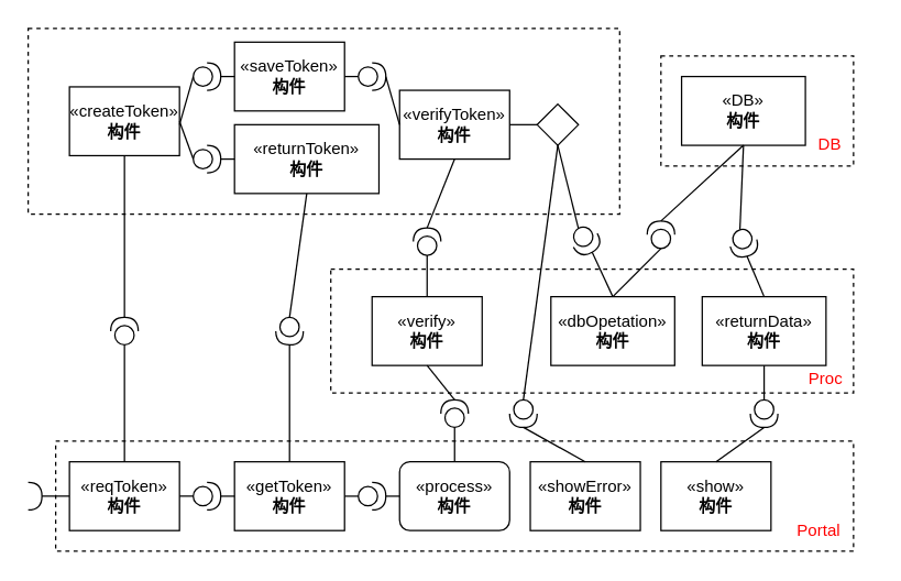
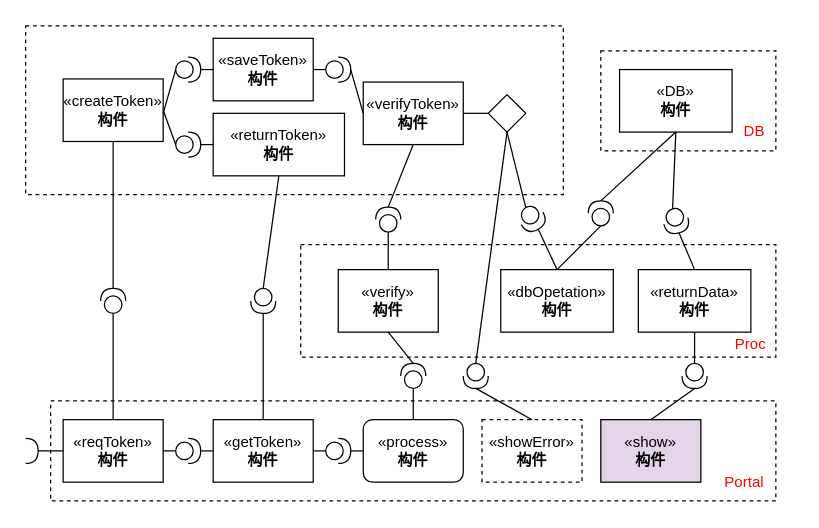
  <mxCell id="0" />
  <mxCell id="1" parent="0" />
  <mxCell id="2" value="" style="rounded=0;whiteSpace=wrap;html=1;dashed=1;" parent="1" vertex="1"><mxGeometry x="20" y="20" width="430" height="135" as="geometry" /></mxCell>
  <mxCell id="3" value="" style="rounded=0;whiteSpace=wrap;html=1;dashed=1;" parent="1" vertex="1"><mxGeometry x="480" y="40" width="140" height="80" as="geometry" /></mxCell>
  <mxCell id="4" value="" style="rounded=0;whiteSpace=wrap;html=1;dashed=1;" parent="1" vertex="1"><mxGeometry x="240" y="195" width="380" height="90" as="geometry" /></mxCell>
  <mxCell id="5" value="" style="rounded=0;whiteSpace=wrap;html=1;dashed=1;" parent="1" vertex="1"><mxGeometry x="40" y="320" width="580" height="80" as="geometry" /></mxCell>
  <mxCell id="6" value="" style="edgeStyle=orthogonalEdgeStyle;rounded=0;orthogonalLoop=1;jettySize=auto;html=1;endArrow=none;endFill=0;entryX=0;entryY=0.5;entryDx=0;entryDy=0;entryPerimeter=0;" parent="1" source="8" target="13" edge="1"><mxGeometry relative="1" as="geometry"><mxPoint x="150" y="360" as="targetPoint" /></mxGeometry></mxCell>
  <mxCell id="7" style="edgeStyle=orthogonalEdgeStyle;rounded=0;orthogonalLoop=1;jettySize=auto;html=1;entryX=1;entryY=0.5;entryDx=0;entryDy=0;entryPerimeter=0;endArrow=none;endFill=0;" parent="1" source="8" target="10" edge="1"><mxGeometry relative="1" as="geometry" /></mxCell>
  <mxCell id="8" value="«reqToken»&lt;br&gt;&lt;b&gt;构件&lt;/b&gt;" style="html=1;dropTarget=0;whiteSpace=wrap;" parent="1" vertex="1"><mxGeometry x="50" y="335" width="80" height="50" as="geometry" /></mxCell>
  <mxCell id="9" value="«process»&lt;br&gt;&lt;b&gt;构件&lt;/b&gt;" style="html=1;dropTarget=0;whiteSpace=wrap;rounded=1;" parent="1" vertex="1"><mxGeometry x="290" y="335" width="80" height="50" as="geometry" /></mxCell>
  <mxCell id="10" value="" style="shape=requiredInterface;html=1;verticalLabelPosition=bottom;sketch=0;" parent="1" vertex="1"><mxGeometry x="20" y="350" width="10" height="20" as="geometry" /></mxCell>
  <mxCell id="11" value="" style="rounded=0;orthogonalLoop=1;jettySize=auto;html=1;endArrow=none;endFill=0;entryX=0.5;entryY=0;entryDx=0;entryDy=0;exitX=0;exitY=0.5;exitDx=0;exitDy=0;exitPerimeter=0;" parent="1" source="14" target="8" edge="1"><mxGeometry relative="1" as="geometry"><mxPoint x="80" y="270" as="sourcePoint" /><mxPoint x="60" y="320" as="targetPoint" /></mxGeometry></mxCell>
  <mxCell id="12" value="«createToken»&lt;br&gt;&lt;b&gt;构件&lt;/b&gt;" style="html=1;dropTarget=0;whiteSpace=wrap;" parent="1" vertex="1"><mxGeometry x="50" y="62.5" width="80" height="50" as="geometry" /></mxCell>
  <mxCell id="13" value="" style="shape=providedRequiredInterface;html=1;verticalLabelPosition=bottom;sketch=0;" parent="1" vertex="1"><mxGeometry x="140" y="350" width="20" height="20" as="geometry" /></mxCell>
  <mxCell id="14" value="" style="shape=providedRequiredInterface;html=1;verticalLabelPosition=bottom;sketch=0;rotation=-90;" parent="1" vertex="1"><mxGeometry x="80" y="230" width="20" height="20" as="geometry" /></mxCell>
  <mxCell id="15" value="" style="shape=providedRequiredInterface;html=1;verticalLabelPosition=bottom;sketch=0;rotation=90;" parent="1" vertex="1"><mxGeometry x="200" y="230" width="20" height="20" as="geometry" /></mxCell>
  <mxCell id="16" value="" style="shape=providedRequiredInterface;html=1;verticalLabelPosition=bottom;sketch=0;rotation=0;" parent="1" vertex="1"><mxGeometry x="140" y="105" width="20" height="20" as="geometry" /></mxCell>
  <mxCell id="17" value="" style="rounded=0;orthogonalLoop=1;jettySize=auto;html=1;endArrow=none;endFill=0;exitX=1;exitY=0.5;exitDx=0;exitDy=0;entryX=0;entryY=0.5;entryDx=0;entryDy=0;entryPerimeter=0;" parent="1" source="12" target="16" edge="1"><mxGeometry relative="1" as="geometry"><mxPoint x="130" y="145" as="sourcePoint" /><mxPoint x="130" y="195" as="targetPoint" /></mxGeometry></mxCell>
  <mxCell id="18" value="«verify»&lt;br&gt;&lt;b&gt;构件&lt;/b&gt;" style="html=1;dropTarget=0;whiteSpace=wrap;" parent="1" vertex="1"><mxGeometry x="270" y="215" width="80" height="50" as="geometry" /></mxCell>
  <mxCell id="19" value="«verifyToken»&lt;br&gt;&lt;b&gt;构件&lt;/b&gt;" style="html=1;dropTarget=0;whiteSpace=wrap;" parent="1" vertex="1"><mxGeometry x="290" y="65" width="80" height="50" as="geometry" /></mxCell>
  <mxCell id="20" value="«dbOpetation»&lt;br&gt;&lt;b&gt;构件&lt;/b&gt;" style="html=1;dropTarget=0;whiteSpace=wrap;" parent="1" vertex="1"><mxGeometry x="400" y="215" width="90" height="50" as="geometry" /></mxCell>
  <mxCell id="21" value="" style="rounded=0;orthogonalLoop=1;jettySize=auto;html=1;endArrow=none;endFill=0;entryX=1;entryY=0.5;entryDx=0;entryDy=0;exitX=0.5;exitY=1;exitDx=0;exitDy=0;entryPerimeter=0;" parent="1" source="12" target="14" edge="1"><mxGeometry relative="1" as="geometry"><mxPoint x="70" y="205" as="sourcePoint" /><mxPoint x="90" y="250" as="targetPoint" /></mxGeometry></mxCell>
  <mxCell id="22" value="" style="rounded=0;orthogonalLoop=1;jettySize=auto;html=1;endArrow=none;endFill=0;entryX=0;entryY=0.5;entryDx=0;entryDy=0;exitX=0.5;exitY=1;exitDx=0;exitDy=0;entryPerimeter=0;" parent="1" source="42" target="15" edge="1"><mxGeometry relative="1" as="geometry"><mxPoint x="100" y="215" as="sourcePoint" /><mxPoint x="80" y="280" as="targetPoint" /></mxGeometry></mxCell>
  <mxCell id="23" value="" style="rounded=0;orthogonalLoop=1;jettySize=auto;html=1;endArrow=none;endFill=0;exitX=0;exitY=0.5;exitDx=0;exitDy=0;entryX=0.5;entryY=0;entryDx=0;entryDy=0;exitPerimeter=0;" parent="1" source="53" target="18" edge="1"><mxGeometry relative="1" as="geometry"><mxPoint x="300" y="190" as="sourcePoint" /><mxPoint x="280" y="210" as="targetPoint" /></mxGeometry></mxCell>
  <mxCell id="24" value="" style="shape=providedRequiredInterface;html=1;verticalLabelPosition=bottom;sketch=0;rotation=-90;" parent="1" vertex="1"><mxGeometry x="320" y="290" width="20" height="20" as="geometry" /></mxCell>
  <mxCell id="25" value="" style="rounded=0;orthogonalLoop=1;jettySize=auto;html=1;endArrow=none;endFill=0;exitX=0;exitY=0.5;exitDx=0;exitDy=0;entryX=0.5;entryY=0;entryDx=0;entryDy=0;exitPerimeter=0;" parent="1" source="24" target="9" edge="1"><mxGeometry relative="1" as="geometry"><mxPoint x="240" y="280" as="sourcePoint" /><mxPoint x="240" y="300" as="targetPoint" /></mxGeometry></mxCell>
  <mxCell id="26" value="«DB»&lt;br&gt;&lt;b&gt;构件&lt;/b&gt;" style="html=1;dropTarget=0;whiteSpace=wrap;" parent="1" vertex="1"><mxGeometry x="495" y="55" width="90" height="50" as="geometry" /></mxCell>
  <mxCell id="27" value="" style="shape=providedRequiredInterface;html=1;verticalLabelPosition=bottom;sketch=0;rotation=75;" parent="1" vertex="1"><mxGeometry x="530" y="166" width="20" height="20" as="geometry" /></mxCell>
  <mxCell id="28" value="" style="shape=providedRequiredInterface;html=1;verticalLabelPosition=bottom;sketch=0;rotation=-90;" parent="1" vertex="1"><mxGeometry x="470" y="160" width="20" height="20" as="geometry" /></mxCell>
  <mxCell id="29" value="" style="shape=providedRequiredInterface;html=1;verticalLabelPosition=bottom;sketch=0;rotation=90;" parent="1" vertex="1"><mxGeometry x="370" y="290" width="20" height="20" as="geometry" /></mxCell>
  <mxCell id="30" value="" style="rounded=0;orthogonalLoop=1;jettySize=auto;html=1;endArrow=none;endFill=0;exitX=1;exitY=0.5;exitDx=0;exitDy=0;exitPerimeter=0;entryX=0.5;entryY=0;entryDx=0;entryDy=0;" parent="1" source="54" target="20" edge="1"><mxGeometry relative="1" as="geometry"><mxPoint x="415" y="188.66" as="sourcePoint" /><mxPoint x="585" y="300" as="targetPoint" /></mxGeometry></mxCell>
  <mxCell id="31" value="&lt;font color=&quot;#ff0000&quot;&gt;DB&lt;/font&gt;" style="text;strokeColor=none;align=center;fillColor=none;html=1;verticalAlign=middle;whiteSpace=wrap;rounded=0;" parent="1" vertex="1"><mxGeometry x="573" y="90" width="60" height="30" as="geometry" /></mxCell>
  <mxCell id="32" value="&lt;font color=&quot;#ff0000&quot;&gt;Proc&lt;/font&gt;" style="text;strokeColor=none;align=center;fillColor=none;html=1;verticalAlign=middle;whiteSpace=wrap;rounded=0;" parent="1" vertex="1"><mxGeometry x="570" y="260" width="60" height="30" as="geometry" /></mxCell>
  <mxCell id="33" value="&lt;font color=&quot;#ff0000&quot;&gt;Portal&lt;/font&gt;" style="text;strokeColor=none;align=center;fillColor=none;html=1;verticalAlign=middle;whiteSpace=wrap;rounded=0;" parent="1" vertex="1"><mxGeometry x="565" y="370" width="60" height="30" as="geometry" /></mxCell>
  <mxCell id="34" value="«getToken»&lt;br&gt;&lt;b&gt;构件&lt;/b&gt;" style="html=1;dropTarget=0;whiteSpace=wrap;" parent="1" vertex="1"><mxGeometry x="170" y="335" width="80" height="50" as="geometry" /></mxCell>
  <mxCell id="35" value="" style="rounded=0;orthogonalLoop=1;jettySize=auto;html=1;endArrow=none;endFill=0;exitX=1;exitY=0.5;exitDx=0;exitDy=0;entryX=0;entryY=0.5;entryDx=0;entryDy=0;exitPerimeter=0;" parent="1" source="13" target="34" edge="1"><mxGeometry relative="1" as="geometry"><mxPoint x="312" y="316" as="sourcePoint" /><mxPoint x="385" y="345" as="targetPoint" /></mxGeometry></mxCell>
  <mxCell id="36" value="" style="rounded=0;orthogonalLoop=1;jettySize=auto;html=1;endArrow=none;endFill=0;exitX=1;exitY=0.5;exitDx=0;exitDy=0;entryX=0.5;entryY=0;entryDx=0;entryDy=0;exitPerimeter=0;" parent="1" source="15" target="34" edge="1"><mxGeometry relative="1" as="geometry"><mxPoint x="240" y="275" as="sourcePoint" /><mxPoint x="296" y="304" as="targetPoint" /></mxGeometry></mxCell>
  <mxCell id="37" value="" style="shape=providedRequiredInterface;html=1;verticalLabelPosition=bottom;sketch=0;" parent="1" vertex="1"><mxGeometry x="260" y="350" width="20" height="20" as="geometry" /></mxCell>
  <mxCell id="38" value="" style="rounded=0;orthogonalLoop=1;jettySize=auto;html=1;endArrow=none;endFill=0;exitX=1;exitY=0.5;exitDx=0;exitDy=0;entryX=0;entryY=0.5;entryDx=0;entryDy=0;entryPerimeter=0;" parent="1" source="34" target="37" edge="1"><mxGeometry relative="1" as="geometry"><mxPoint x="146" y="288" as="sourcePoint" /><mxPoint x="220" y="345" as="targetPoint" /></mxGeometry></mxCell>
  <mxCell id="39" value="" style="rounded=0;orthogonalLoop=1;jettySize=auto;html=1;endArrow=none;endFill=0;exitX=1;exitY=0.5;exitDx=0;exitDy=0;entryX=0;entryY=0.5;entryDx=0;entryDy=0;exitPerimeter=0;" parent="1" source="37" target="9" edge="1"><mxGeometry relative="1" as="geometry"><mxPoint x="156" y="298" as="sourcePoint" /><mxPoint x="230" y="355" as="targetPoint" /></mxGeometry></mxCell>
- <mxCell id="40" value="«showError»&lt;br&gt;&lt;b&gt;构件&lt;/b&gt;" style="html=1;dropTarget=0;whiteSpace=wrap;" parent="1" vertex="1"><mxGeometry x="385" y="335" width="80" height="50" as="geometry" /></mxCell>
+ <mxCell id="40" value="«showError»&lt;br&gt;&lt;b&gt;构件&lt;/b&gt;" style="html=1;dropTarget=0;whiteSpace=wrap;dashed=1;" parent="1" vertex="1"><mxGeometry x="385" y="335" width="80" height="50" as="geometry" /></mxCell>
  <mxCell id="41" value="" style="rounded=0;orthogonalLoop=1;jettySize=auto;html=1;endArrow=none;endFill=0;exitX=1;exitY=0.5;exitDx=0;exitDy=0;exitPerimeter=0;entryX=0.5;entryY=0;entryDx=0;entryDy=0;" parent="1" source="29" target="40" edge="1"><mxGeometry relative="1" as="geometry"><mxPoint x="385" y="275" as="sourcePoint" /><mxPoint x="385" y="300" as="targetPoint" /></mxGeometry></mxCell>
  <mxCell id="42" value="«returnToken»&lt;br&gt;&lt;b&gt;构件&lt;/b&gt;" style="html=1;dropTarget=0;whiteSpace=wrap;" parent="1" vertex="1"><mxGeometry x="170" y="90" width="105" height="50" as="geometry" /></mxCell>
  <mxCell id="43" value="" style="rounded=0;orthogonalLoop=1;jettySize=auto;html=1;endArrow=none;endFill=0;entryX=0;entryY=0.5;entryDx=0;entryDy=0;exitX=1;exitY=0.5;exitDx=0;exitDy=0;exitPerimeter=0;" parent="1" source="16" target="42" edge="1"><mxGeometry relative="1" as="geometry"><mxPoint x="220" y="150" as="sourcePoint" /><mxPoint x="220" y="240" as="targetPoint" /></mxGeometry></mxCell>
  <mxCell id="44" value="" style="rounded=0;orthogonalLoop=1;jettySize=auto;html=1;endArrow=none;endFill=0;exitX=1;exitY=0.5;exitDx=0;exitDy=0;entryX=0;entryY=0.5;entryDx=0;entryDy=0;exitPerimeter=0;" parent="1" source="49" target="19" edge="1"><mxGeometry relative="1" as="geometry"><mxPoint x="280" y="115" as="sourcePoint" /><mxPoint x="290" y="115" as="targetPoint" /></mxGeometry></mxCell>
  <mxCell id="45" value="«saveToken»&lt;br&gt;&lt;b&gt;构件&lt;/b&gt;" style="html=1;dropTarget=0;whiteSpace=wrap;" parent="1" vertex="1"><mxGeometry x="170" y="30" width="80" height="50" as="geometry" /></mxCell>
  <mxCell id="46" value="" style="shape=providedRequiredInterface;html=1;verticalLabelPosition=bottom;sketch=0;rotation=0;" parent="1" vertex="1"><mxGeometry x="140" y="45" width="20" height="20" as="geometry" /></mxCell>
  <mxCell id="47" value="" style="rounded=0;orthogonalLoop=1;jettySize=auto;html=1;endArrow=none;endFill=0;entryX=0;entryY=0.5;entryDx=0;entryDy=0;entryPerimeter=0;" parent="1" target="46" edge="1"><mxGeometry relative="1" as="geometry"><mxPoint x="130" y="90" as="sourcePoint" /><mxPoint x="150" y="125" as="targetPoint" /></mxGeometry></mxCell>
  <mxCell id="48" value="" style="rounded=0;orthogonalLoop=1;jettySize=auto;html=1;endArrow=none;endFill=0;entryX=0;entryY=0.5;entryDx=0;entryDy=0;exitX=1;exitY=0.5;exitDx=0;exitDy=0;exitPerimeter=0;" parent="1" source="46" target="45" edge="1"><mxGeometry relative="1" as="geometry"><mxPoint x="170" y="125" as="sourcePoint" /><mxPoint x="180" y="125" as="targetPoint" /></mxGeometry></mxCell>
  <mxCell id="49" value="" style="shape=providedRequiredInterface;html=1;verticalLabelPosition=bottom;sketch=0;rotation=0;" parent="1" vertex="1"><mxGeometry x="260" y="45" width="20" height="20" as="geometry" /></mxCell>
  <mxCell id="50" value="" style="rounded=0;orthogonalLoop=1;jettySize=auto;html=1;endArrow=none;endFill=0;exitX=1;exitY=0.5;exitDx=0;exitDy=0;entryX=0;entryY=0.5;entryDx=0;entryDy=0;entryPerimeter=0;" parent="1" source="45" target="49" edge="1"><mxGeometry relative="1" as="geometry"><mxPoint x="250" y="115" as="sourcePoint" /><mxPoint x="260" y="115" as="targetPoint" /></mxGeometry></mxCell>
  <mxCell id="51" value="" style="rounded=0;orthogonalLoop=1;jettySize=auto;html=1;endArrow=none;endFill=0;entryX=1;entryY=0.5;entryDx=0;entryDy=0;exitX=0.5;exitY=1;exitDx=0;exitDy=0;entryPerimeter=0;" parent="1" source="18" target="24" edge="1"><mxGeometry relative="1" as="geometry"><mxPoint x="310" y="320" as="sourcePoint" /><mxPoint x="300" y="290" as="targetPoint" /></mxGeometry></mxCell>
  <mxCell id="52" value="" style="rounded=0;orthogonalLoop=1;jettySize=auto;html=1;endArrow=none;endFill=0;exitX=0.5;exitY=1;exitDx=0;exitDy=0;entryX=1;entryY=0.5;entryDx=0;entryDy=0;entryPerimeter=0;" parent="1" source="19" target="53" edge="1"><mxGeometry relative="1" as="geometry"><mxPoint x="360" y="200" as="sourcePoint" /><mxPoint x="330" y="170" as="targetPoint" /></mxGeometry></mxCell>
  <mxCell id="53" value="" style="shape=providedRequiredInterface;html=1;verticalLabelPosition=bottom;sketch=0;rotation=-90;" parent="1" vertex="1"><mxGeometry x="300" y="165" width="20" height="20" as="geometry" /></mxCell>
  <mxCell id="54" value="" style="shape=providedRequiredInterface;html=1;verticalLabelPosition=bottom;sketch=0;rotation=60;" parent="1" vertex="1"><mxGeometry x="415" y="164" width="20" height="20" as="geometry" /></mxCell>
  <mxCell id="55" value="" style="rounded=0;orthogonalLoop=1;jettySize=auto;html=1;endArrow=none;endFill=0;entryX=0.5;entryY=0;entryDx=0;entryDy=0;exitX=0;exitY=0.5;exitDx=0;exitDy=0;exitPerimeter=0;" parent="1" source="28" target="20" edge="1"><mxGeometry relative="1" as="geometry"><mxPoint x="460" y="190" as="sourcePoint" /><mxPoint x="415" y="181" as="targetPoint" /></mxGeometry></mxCell>
  <mxCell id="56" value="" style="rounded=0;orthogonalLoop=1;jettySize=auto;html=1;endArrow=none;endFill=0;entryX=1;entryY=0.5;entryDx=0;entryDy=0;entryPerimeter=0;exitX=0.5;exitY=1;exitDx=0;exitDy=0;" parent="1" source="26" target="28" edge="1"><mxGeometry relative="1" as="geometry"><mxPoint x="390" y="110" as="sourcePoint" /><mxPoint x="455" y="191" as="targetPoint" /></mxGeometry></mxCell>
  <mxCell id="57" value="«returnData»&lt;br&gt;&lt;b&gt;构件&lt;/b&gt;" style="html=1;dropTarget=0;whiteSpace=wrap;" parent="1" vertex="1"><mxGeometry x="510" y="215" width="90" height="50" as="geometry" /></mxCell>
  <mxCell id="58" value="" style="rounded=0;orthogonalLoop=1;jettySize=auto;html=1;endArrow=none;endFill=0;exitX=0.5;exitY=1;exitDx=0;exitDy=0;entryX=0;entryY=0.5;entryDx=0;entryDy=0;entryPerimeter=0;" parent="1" source="26" target="27" edge="1"><mxGeometry relative="1" as="geometry"><mxPoint x="510" y="123" as="sourcePoint" /><mxPoint x="570" y="160" as="targetPoint" /></mxGeometry></mxCell>
  <mxCell id="59" value="" style="rounded=0;orthogonalLoop=1;jettySize=auto;html=1;endArrow=none;endFill=0;exitX=1;exitY=0.5;exitDx=0;exitDy=0;entryX=0.5;entryY=0;entryDx=0;entryDy=0;exitPerimeter=0;" parent="1" source="27" target="57" edge="1"><mxGeometry relative="1" as="geometry"><mxPoint x="512.588" y="189.659" as="sourcePoint" /><mxPoint x="535" y="180" as="targetPoint" /></mxGeometry></mxCell>
- <mxCell id="60" value="«show»&lt;br&gt;&lt;b&gt;构件&lt;/b&gt;" style="html=1;dropTarget=0;whiteSpace=wrap;" parent="1" vertex="1"><mxGeometry x="480" y="335" width="80" height="50" as="geometry" /></mxCell>
+ <mxCell id="60" value="«show»&lt;br&gt;&lt;b&gt;构件&lt;/b&gt;" style="html=1;dropTarget=0;whiteSpace=wrap;fillColor=#e1d5e7;" parent="1" vertex="1"><mxGeometry x="480" y="335" width="80" height="50" as="geometry" /></mxCell>
  <mxCell id="61" value="" style="shape=providedRequiredInterface;html=1;verticalLabelPosition=bottom;sketch=0;rotation=90;" parent="1" vertex="1"><mxGeometry x="545" y="290" width="20" height="20" as="geometry" /></mxCell>
  <mxCell id="62" value="" style="rounded=0;orthogonalLoop=1;jettySize=auto;html=1;endArrow=none;endFill=0;entryX=0;entryY=0.5;entryDx=0;entryDy=0;exitX=0.5;exitY=1;exitDx=0;exitDy=0;entryPerimeter=0;" parent="1" source="57" target="61" edge="1"><mxGeometry relative="1" as="geometry"><mxPoint x="490" y="190" as="sourcePoint" /><mxPoint x="455" y="225" as="targetPoint" /></mxGeometry></mxCell>
  <mxCell id="63" value="" style="rounded=0;orthogonalLoop=1;jettySize=auto;html=1;endArrow=none;endFill=0;entryX=0.5;entryY=0;entryDx=0;entryDy=0;exitX=1;exitY=0.5;exitDx=0;exitDy=0;exitPerimeter=0;" parent="1" source="61" target="60" edge="1"><mxGeometry relative="1" as="geometry"><mxPoint x="500" y="200" as="sourcePoint" /><mxPoint x="465" y="235" as="targetPoint" /></mxGeometry></mxCell>
  <mxCell id="64" value="" style="rhombus;" vertex="1" parent="1"><mxGeometry x="390" y="75" width="30" height="30" as="geometry" /></mxCell>
  <mxCell id="65" value="" style="rounded=0;orthogonalLoop=1;jettySize=auto;html=1;endArrow=none;endFill=0;exitX=1;exitY=0.5;exitDx=0;exitDy=0;entryX=0;entryY=0.5;entryDx=0;entryDy=0;" edge="1" parent="1" source="19" target="64"><mxGeometry relative="1" as="geometry"><mxPoint x="340" y="125" as="sourcePoint" /><mxPoint x="320" y="175" as="targetPoint" /></mxGeometry></mxCell>
  <mxCell id="66" value="" style="rounded=0;orthogonalLoop=1;jettySize=auto;html=1;endArrow=none;endFill=0;exitX=0.5;exitY=1;exitDx=0;exitDy=0;entryX=0;entryY=0.5;entryDx=0;entryDy=0;entryPerimeter=0;" edge="1" parent="1" source="64" target="54"><mxGeometry relative="1" as="geometry"><mxPoint x="350" y="135" as="sourcePoint" /><mxPoint x="330" y="185" as="targetPoint" /></mxGeometry></mxCell>
  <mxCell id="67" value="" style="rounded=0;orthogonalLoop=1;jettySize=auto;html=1;endArrow=none;endFill=0;exitX=0.5;exitY=1;exitDx=0;exitDy=0;entryX=0;entryY=0.5;entryDx=0;entryDy=0;entryPerimeter=0;" edge="1" parent="1" source="64" target="29"><mxGeometry relative="1" as="geometry"><mxPoint x="360" y="145" as="sourcePoint" /><mxPoint x="340" y="195" as="targetPoint" /></mxGeometry></mxCell>
